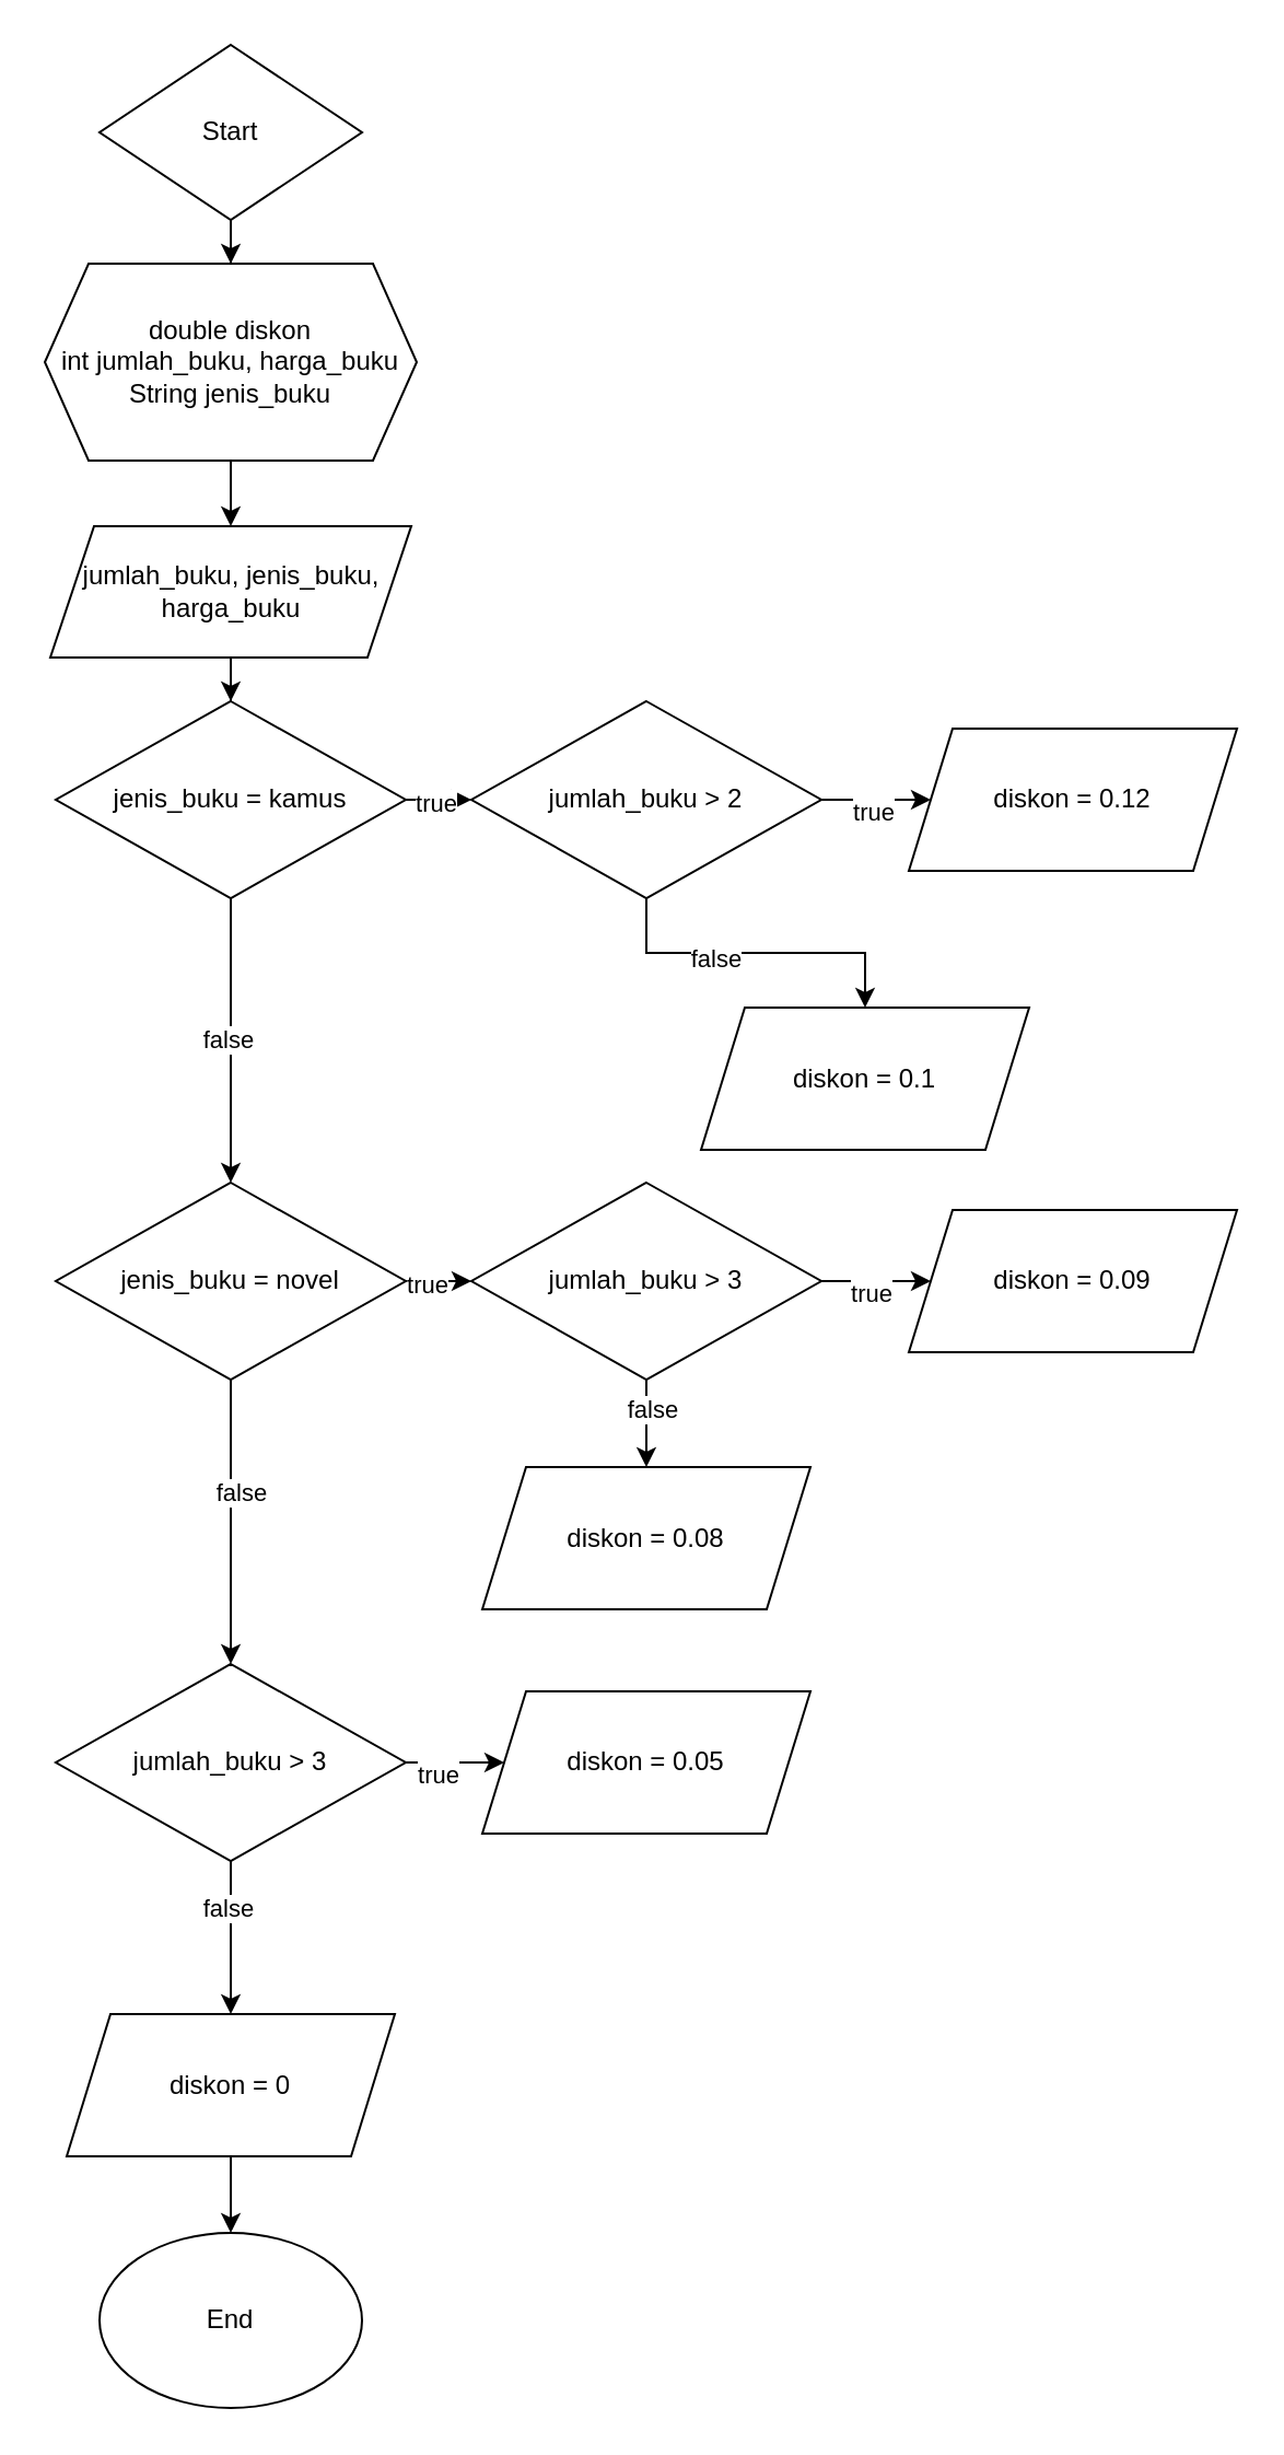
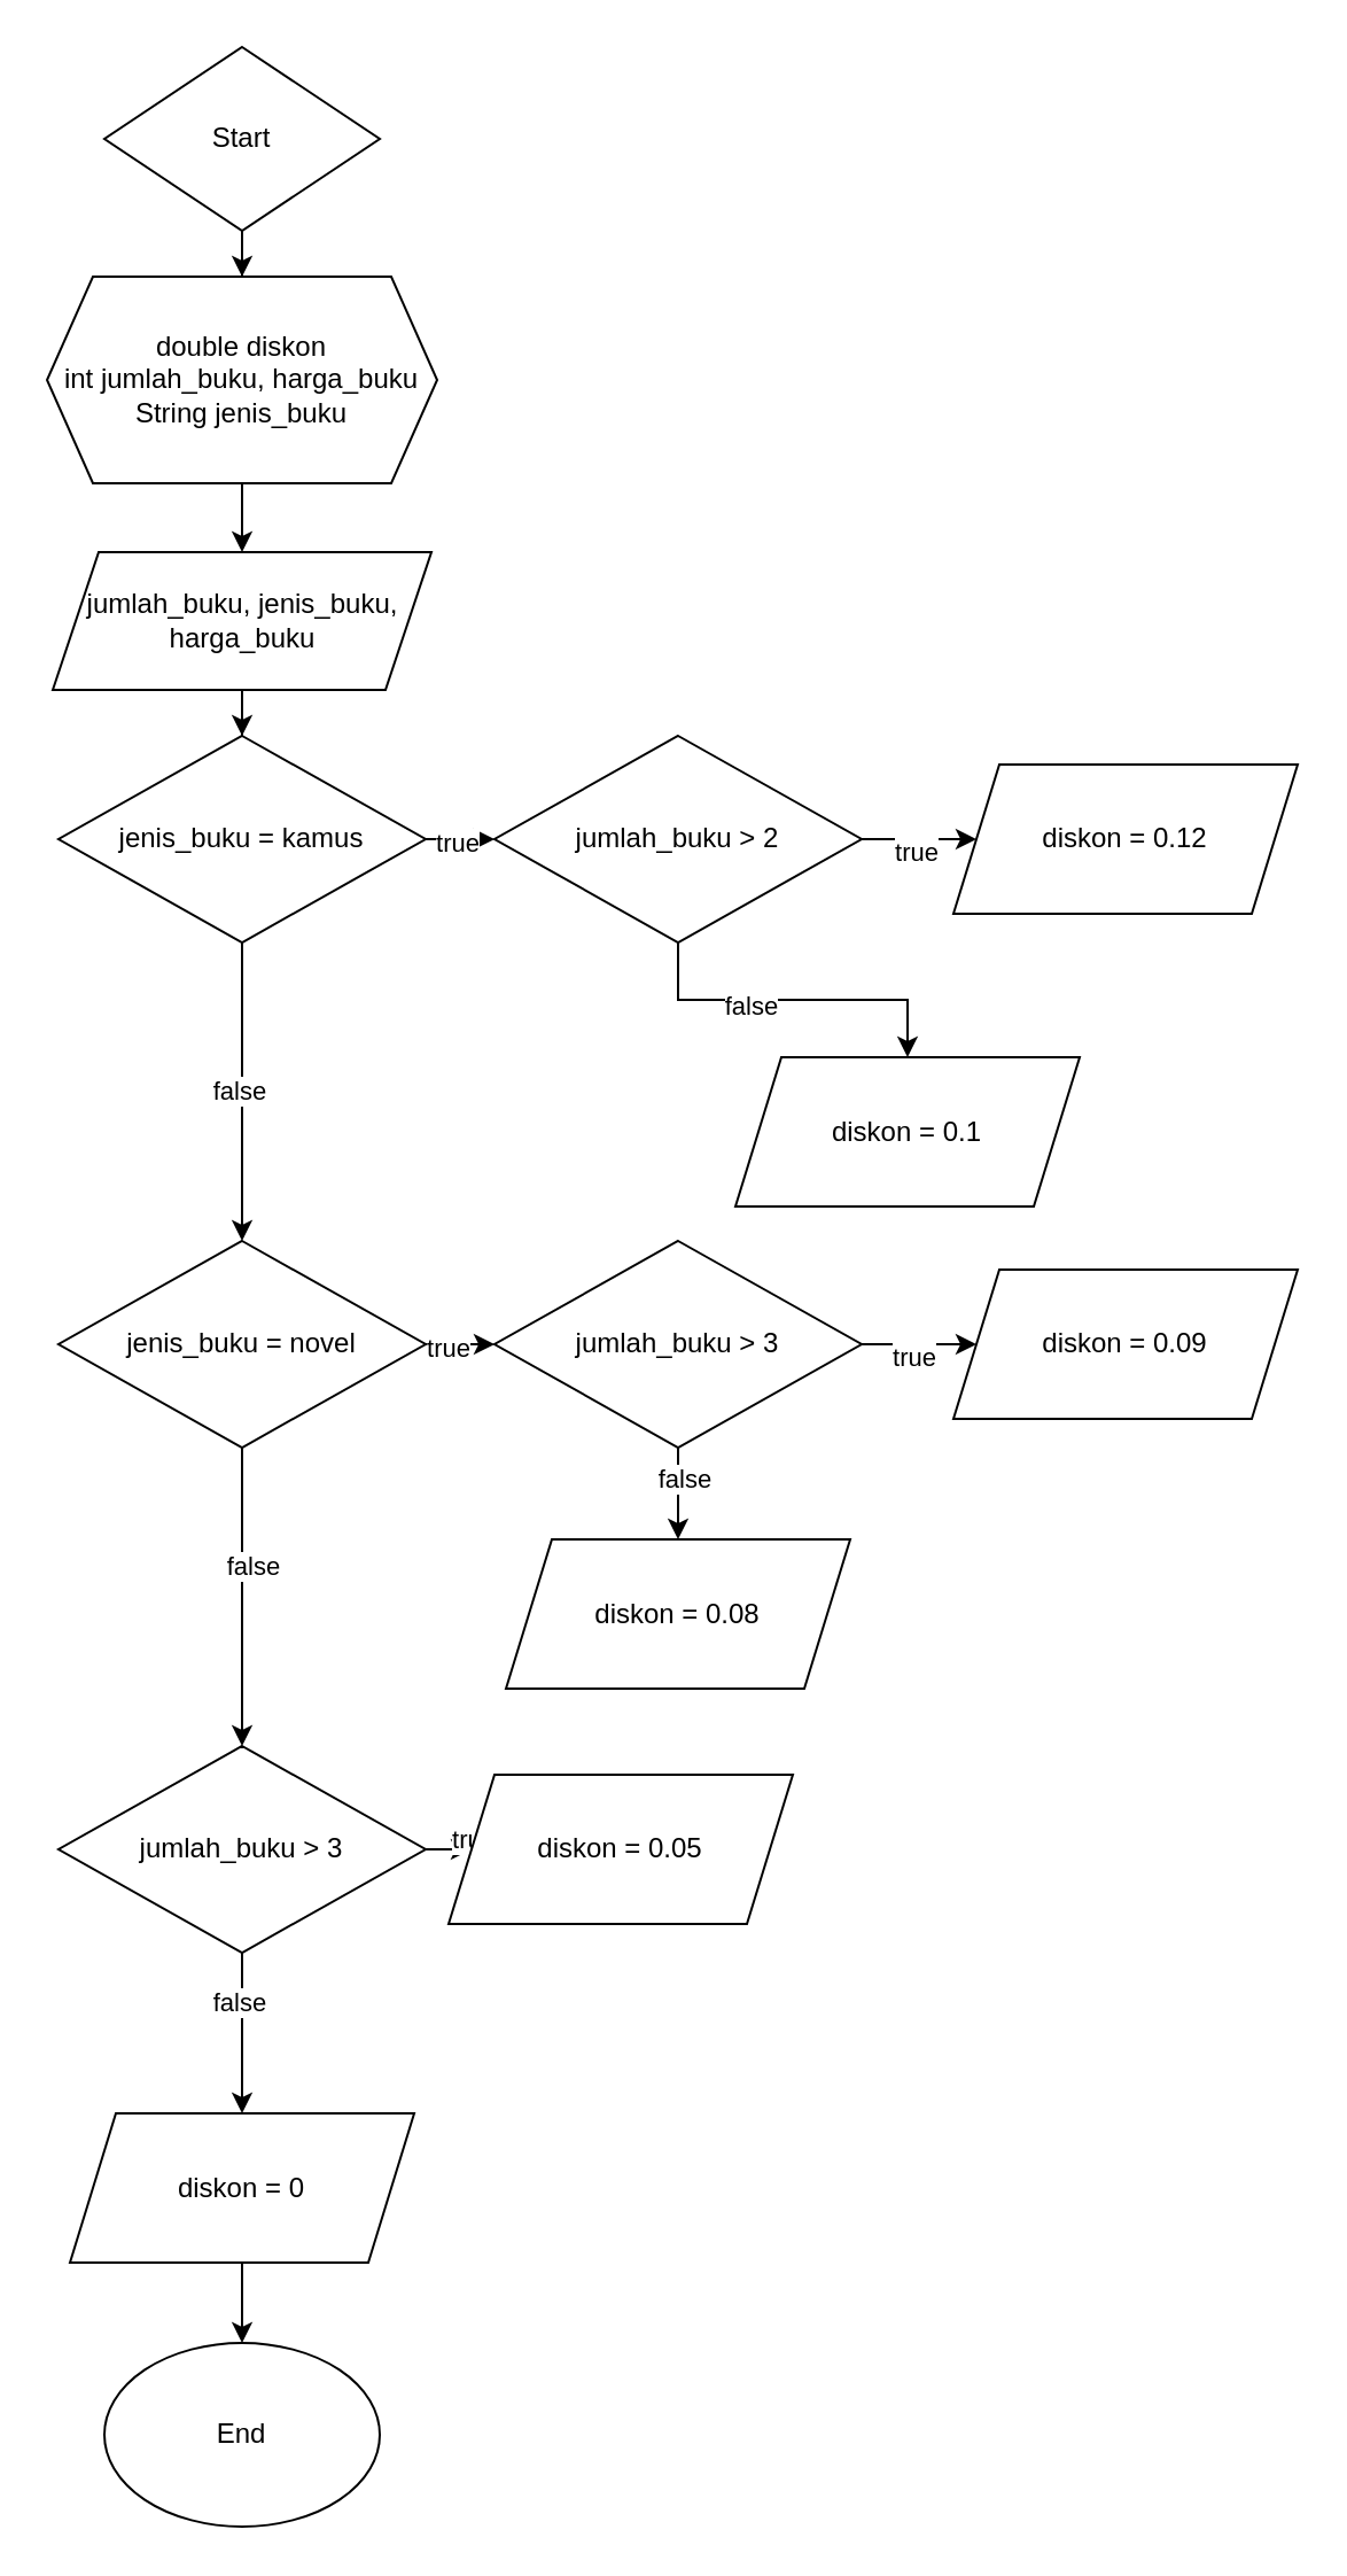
  <mxCell id="0" />
  <mxCell id="1" parent="0" />
  <mxCell id="2" value="" style="edgeStyle=orthogonalEdgeStyle;rounded=0;orthogonalLoop=1;jettySize=auto;html=1;" edge="1" parent="1" source="3" target="5"><mxGeometry relative="1" as="geometry" /></mxCell>
  <mxCell id="3" value="Start" style="rhombus;whiteSpace=wrap;html=1;" vertex="1" parent="1"><mxGeometry x="45" y="20" width="120" height="80" as="geometry" /></mxCell>
  <mxCell id="4" value="" style="edgeStyle=orthogonalEdgeStyle;rounded=0;orthogonalLoop=1;jettySize=auto;html=1;" edge="1" parent="1" source="5" target="7"><mxGeometry relative="1" as="geometry" /></mxCell>
  <mxCell id="5" value="double diskon&lt;br&gt;int jumlah_buku, harga_buku&lt;br&gt;String jenis_buku" style="shape=hexagon;perimeter=hexagonPerimeter2;whiteSpace=wrap;html=1;fixedSize=1;" vertex="1" parent="1"><mxGeometry x="20" y="120" width="170" height="90" as="geometry" /></mxCell>
  <mxCell id="6" value="" style="edgeStyle=orthogonalEdgeStyle;rounded=0;orthogonalLoop=1;jettySize=auto;html=1;" edge="1" parent="1" source="7" target="12"><mxGeometry relative="1" as="geometry" /></mxCell>
  <mxCell id="7" value="jumlah_buku, jenis_buku, harga_buku" style="shape=parallelogram;perimeter=parallelogramPerimeter;whiteSpace=wrap;html=1;fixedSize=1;" vertex="1" parent="1"><mxGeometry x="22.5" y="240" width="165" height="60" as="geometry" /></mxCell>
  <mxCell id="8" value="" style="edgeStyle=orthogonalEdgeStyle;rounded=0;orthogonalLoop=1;jettySize=auto;html=1;" edge="1" parent="1" source="12" target="17"><mxGeometry relative="1" as="geometry" /></mxCell>
  <mxCell id="9" value="true" style="edgeLabel;html=1;align=center;verticalAlign=middle;resizable=0;points=[];" vertex="1" connectable="0" parent="8"><mxGeometry x="0.32" y="-1" relative="1" as="geometry"><mxPoint as="offset" /></mxGeometry></mxCell>
  <mxCell id="10" value="" style="edgeStyle=orthogonalEdgeStyle;rounded=0;orthogonalLoop=1;jettySize=auto;html=1;" edge="1" parent="1" source="12" target="24"><mxGeometry relative="1" as="geometry" /></mxCell>
  <mxCell id="11" value="false" style="edgeLabel;html=1;align=center;verticalAlign=middle;resizable=0;points=[];" vertex="1" connectable="0" parent="10"><mxGeometry x="-0.015" y="-2" relative="1" as="geometry"><mxPoint as="offset" /></mxGeometry></mxCell>
  <mxCell id="12" value="jenis_buku = kamus" style="rhombus;whiteSpace=wrap;html=1;" vertex="1" parent="1"><mxGeometry x="25" y="320" width="160" height="90" as="geometry" /></mxCell>
  <mxCell id="13" value="" style="edgeStyle=orthogonalEdgeStyle;rounded=0;orthogonalLoop=1;jettySize=auto;html=1;" edge="1" parent="1" source="17" target="18"><mxGeometry relative="1" as="geometry" /></mxCell>
  <mxCell id="14" value="true" style="edgeLabel;html=1;align=center;verticalAlign=middle;resizable=0;points=[];" vertex="1" connectable="0" parent="13"><mxGeometry x="-0.08" y="-5" relative="1" as="geometry"><mxPoint as="offset" /></mxGeometry></mxCell>
  <mxCell id="15" value="" style="edgeStyle=orthogonalEdgeStyle;rounded=0;orthogonalLoop=1;jettySize=auto;html=1;" edge="1" parent="1" source="17" target="19"><mxGeometry relative="1" as="geometry" /></mxCell>
  <mxCell id="16" value="false" style="edgeLabel;html=1;align=center;verticalAlign=middle;resizable=0;points=[];" vertex="1" connectable="0" parent="15"><mxGeometry x="-0.25" y="-2" relative="1" as="geometry"><mxPoint as="offset" /></mxGeometry></mxCell>
  <mxCell id="17" value="jumlah_buku &amp;gt; 2" style="rhombus;whiteSpace=wrap;html=1;" vertex="1" parent="1"><mxGeometry x="215" y="320" width="160" height="90" as="geometry" /></mxCell>
  <mxCell id="18" value="diskon = 0.12" style="shape=parallelogram;perimeter=parallelogramPerimeter;whiteSpace=wrap;html=1;fixedSize=1;" vertex="1" parent="1"><mxGeometry x="415" y="332.5" width="150" height="65" as="geometry" /></mxCell>
  <mxCell id="19" value="diskon = 0.1" style="shape=parallelogram;perimeter=parallelogramPerimeter;whiteSpace=wrap;html=1;fixedSize=1;" vertex="1" parent="1"><mxGeometry x="320" y="460" width="150" height="65" as="geometry" /></mxCell>
  <mxCell id="20" value="" style="edgeStyle=orthogonalEdgeStyle;rounded=0;orthogonalLoop=1;jettySize=auto;html=1;" edge="1" parent="1" source="24" target="29"><mxGeometry relative="1" as="geometry" /></mxCell>
  <mxCell id="21" value="true" style="edgeLabel;html=1;align=center;verticalAlign=middle;resizable=0;points=[];" vertex="1" connectable="0" parent="20"><mxGeometry x="-0.64" y="-1" relative="1" as="geometry"><mxPoint as="offset" /></mxGeometry></mxCell>
  <mxCell id="22" value="" style="edgeStyle=orthogonalEdgeStyle;rounded=0;orthogonalLoop=1;jettySize=auto;html=1;" edge="1" parent="1" source="24" target="36"><mxGeometry relative="1" as="geometry" /></mxCell>
  <mxCell id="23" value="false" style="edgeLabel;html=1;align=center;verticalAlign=middle;resizable=0;points=[];" vertex="1" connectable="0" parent="22"><mxGeometry x="-0.215" y="4" relative="1" as="geometry"><mxPoint as="offset" /></mxGeometry></mxCell>
  <mxCell id="24" value="jenis_buku = novel" style="rhombus;whiteSpace=wrap;html=1;" vertex="1" parent="1"><mxGeometry x="25" y="540" width="160" height="90" as="geometry" /></mxCell>
  <mxCell id="25" value="" style="edgeStyle=orthogonalEdgeStyle;rounded=0;orthogonalLoop=1;jettySize=auto;html=1;" edge="1" parent="1" source="29" target="30"><mxGeometry relative="1" as="geometry" /></mxCell>
  <mxCell id="26" value="true" style="edgeLabel;html=1;align=center;verticalAlign=middle;resizable=0;points=[];" vertex="1" connectable="0" parent="25"><mxGeometry x="-0.12" y="-5" relative="1" as="geometry"><mxPoint as="offset" /></mxGeometry></mxCell>
  <mxCell id="27" value="" style="edgeStyle=orthogonalEdgeStyle;rounded=0;orthogonalLoop=1;jettySize=auto;html=1;" edge="1" parent="1" source="29" target="31"><mxGeometry relative="1" as="geometry" /></mxCell>
  <mxCell id="28" value="false" style="edgeLabel;html=1;align=center;verticalAlign=middle;resizable=0;points=[];" vertex="1" connectable="0" parent="27"><mxGeometry x="-0.35" y="2" relative="1" as="geometry"><mxPoint as="offset" /></mxGeometry></mxCell>
  <mxCell id="29" value="jumlah_buku &amp;gt; 3" style="rhombus;whiteSpace=wrap;html=1;" vertex="1" parent="1"><mxGeometry x="215" y="540" width="160" height="90" as="geometry" /></mxCell>
  <mxCell id="30" value="diskon = 0.09" style="shape=parallelogram;perimeter=parallelogramPerimeter;whiteSpace=wrap;html=1;fixedSize=1;" vertex="1" parent="1"><mxGeometry x="415" y="552.5" width="150" height="65" as="geometry" /></mxCell>
  <mxCell id="31" value="diskon = 0.08" style="shape=parallelogram;perimeter=parallelogramPerimeter;whiteSpace=wrap;html=1;fixedSize=1;" vertex="1" parent="1"><mxGeometry x="220" y="670" width="150" height="65" as="geometry" /></mxCell>
  <mxCell id="32" value="" style="edgeStyle=orthogonalEdgeStyle;rounded=0;orthogonalLoop=1;jettySize=auto;html=1;" edge="1" parent="1" source="36" target="37"><mxGeometry relative="1" as="geometry" /></mxCell>
  <mxCell id="33" value="true" style="edgeLabel;html=1;align=center;verticalAlign=middle;resizable=0;points=[];" vertex="1" connectable="0" parent="32"><mxGeometry x="-0.491" y="-5" relative="1" as="geometry"><mxPoint as="offset" /></mxGeometry></mxCell>
  <mxCell id="34" value="" style="edgeStyle=orthogonalEdgeStyle;rounded=0;orthogonalLoop=1;jettySize=auto;html=1;" edge="1" parent="1" source="36" target="39"><mxGeometry relative="1" as="geometry" /></mxCell>
  <mxCell id="35" value="false" style="edgeLabel;html=1;align=center;verticalAlign=middle;resizable=0;points=[];" vertex="1" connectable="0" parent="34"><mxGeometry x="-0.4" y="-2" relative="1" as="geometry"><mxPoint as="offset" /></mxGeometry></mxCell>
  <mxCell id="36" value="jumlah_buku &amp;gt; 3" style="rhombus;whiteSpace=wrap;html=1;" vertex="1" parent="1"><mxGeometry x="25" y="760" width="160" height="90" as="geometry" /></mxCell>
- <mxCell id="37" value="diskon = 0.05" style="shape=parallelogram;perimeter=parallelogramPerimeter;whiteSpace=wrap;html=1;fixedSize=1;" vertex="1" parent="1"><mxGeometry x="220" y="772.5" width="150" height="65" as="geometry" /></mxCell>
+ <mxCell id="37" value="diskon = 0.05" style="shape=parallelogram;perimeter=parallelogramPerimeter;whiteSpace=wrap;html=1;fixedSize=1;" vertex="1" parent="1"><mxGeometry x="195" y="772.5" width="150" height="65" as="geometry" /></mxCell>
  <mxCell id="38" value="" style="edgeStyle=orthogonalEdgeStyle;rounded=0;orthogonalLoop=1;jettySize=auto;html=1;" edge="1" parent="1" source="39" target="40"><mxGeometry relative="1" as="geometry" /></mxCell>
  <mxCell id="39" value="diskon = 0" style="shape=parallelogram;perimeter=parallelogramPerimeter;whiteSpace=wrap;html=1;fixedSize=1;" vertex="1" parent="1"><mxGeometry x="30" y="920" width="150" height="65" as="geometry" /></mxCell>
  <mxCell id="40" value="End" style="ellipse;whiteSpace=wrap;html=1;" vertex="1" parent="1"><mxGeometry x="45" y="1020" width="120" height="80" as="geometry" /></mxCell>
